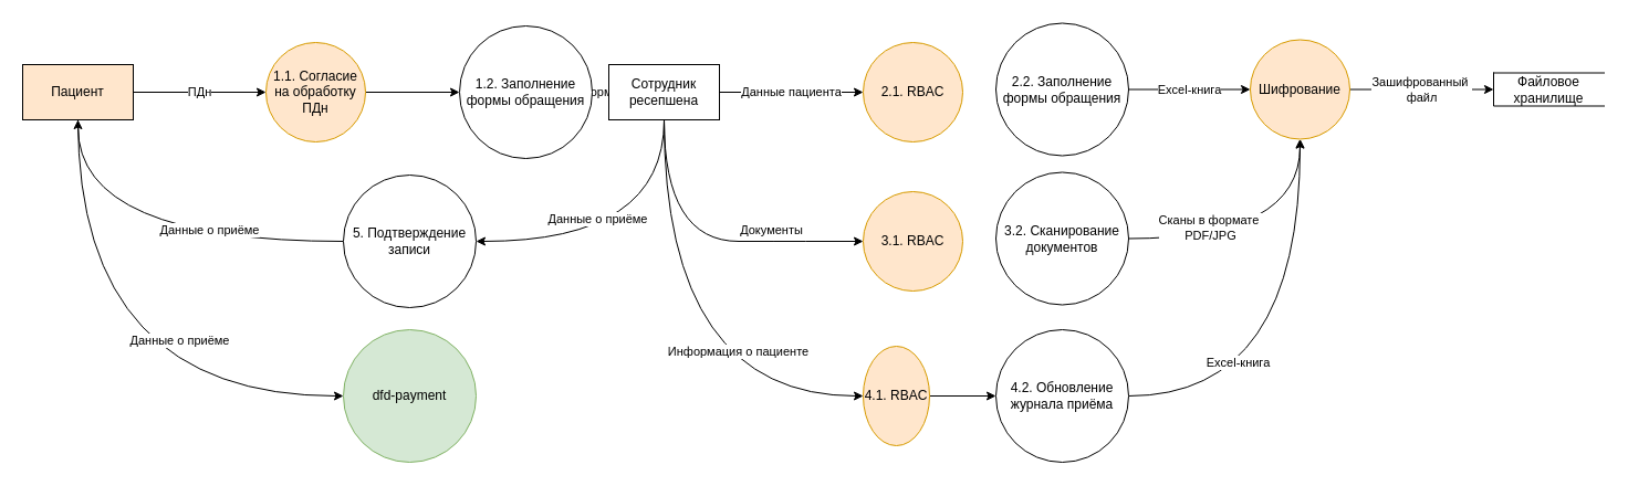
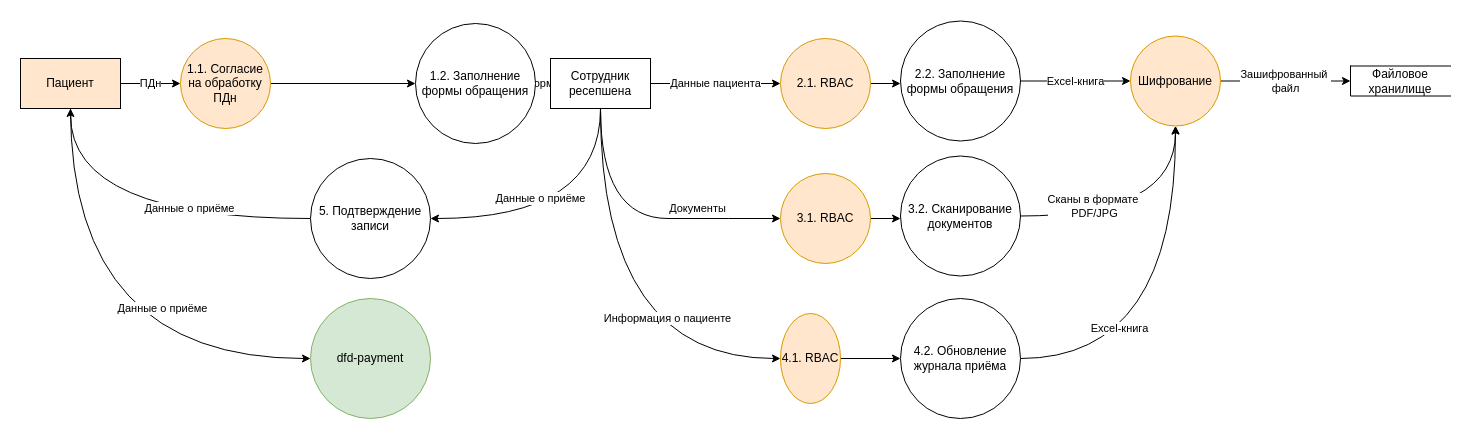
  <mxCell id="0" />
  <mxCell id="1" parent="0" />
  <mxCell id="2" value="ПДн" style="edgeStyle=orthogonalEdgeStyle;rounded=0;orthogonalLoop=1;jettySize=auto;html=1;entryX=0;entryY=0.5;entryDx=0;entryDy=0;" parent="1" source="4" target="23" edge="1"><mxGeometry relative="1" as="geometry" /></mxCell>
  <mxCell id="3" value="Данные о приёме" style="edgeStyle=orthogonalEdgeStyle;rounded=0;orthogonalLoop=1;jettySize=auto;html=1;curved=1;" parent="1" source="4" target="21" edge="1"><mxGeometry x="0.395" y="50" relative="1" as="geometry"><Array as="points"><mxPoint x="70" y="358" /></Array><mxPoint as="offset" /></mxGeometry></mxCell>
  <mxCell id="4" value="Пациент" style="html=1;dashed=0;whiteSpace=wrap;fillColor=#ffe6cc;" parent="1" vertex="1"><mxGeometry x="20" y="58" width="100" height="50" as="geometry" /></mxCell>
  <mxCell id="5" value="Форма" style="edgeStyle=orthogonalEdgeStyle;rounded=0;orthogonalLoop=1;jettySize=auto;html=1;entryX=0;entryY=0.5;entryDx=0;entryDy=0;" parent="1" source="6" target="11" edge="1"><mxGeometry relative="1" as="geometry" /></mxCell>
  <mxCell id="6" value="1.2. Заполнение формы обращения" style="shape=ellipse;html=1;dashed=0;whiteSpace=wrap;perimeter=ellipsePerimeter;" parent="1" vertex="1"><mxGeometry x="415" y="23" width="120" height="120" as="geometry" /></mxCell>
  <mxCell id="7" value="Данные пациента" style="edgeStyle=orthogonalEdgeStyle;rounded=0;orthogonalLoop=1;jettySize=auto;html=1;" parent="1" source="11" target="25" edge="1"><mxGeometry relative="1" as="geometry" /></mxCell>
  <mxCell id="8" value="Документы" style="edgeStyle=orthogonalEdgeStyle;rounded=0;orthogonalLoop=1;jettySize=auto;html=1;curved=1;" parent="1" source="11" target="30" edge="1"><mxGeometry x="0.429" y="10" relative="1" as="geometry"><Array as="points"><mxPoint x="600" y="218" /><mxPoint x="735" y="218" /></Array><mxPoint as="offset" /></mxGeometry></mxCell>
  <mxCell id="9" value="Информация о пациенте" style="edgeStyle=orthogonalEdgeStyle;rounded=0;orthogonalLoop=1;jettySize=auto;html=1;curved=1;" parent="1" source="11" target="32" edge="1"><mxGeometry x="0.476" y="40" relative="1" as="geometry"><Array as="points"><mxPoint x="600" y="358" /><mxPoint x="815" y="358" /></Array><mxPoint as="offset" /></mxGeometry></mxCell>
  <mxCell id="10" value="Данные о приёме" style="edgeStyle=orthogonalEdgeStyle;rounded=0;orthogonalLoop=1;jettySize=auto;html=1;curved=1;" parent="1" source="11" target="20" edge="1"><mxGeometry x="0.214" y="-20" relative="1" as="geometry"><Array as="points"><mxPoint x="600" y="218" /></Array><mxPoint as="offset" /></mxGeometry></mxCell>
  <mxCell id="11" value="Сотрудник ресепшена" style="html=1;dashed=0;whiteSpace=wrap;" parent="1" vertex="1"><mxGeometry x="550" y="58" width="100" height="50" as="geometry" /></mxCell>
  <mxCell id="12" value="Excel-книга" style="edgeStyle=orthogonalEdgeStyle;rounded=0;orthogonalLoop=1;jettySize=auto;html=1;" parent="1" source="13" target="28" edge="1"><mxGeometry relative="1" as="geometry" /></mxCell>
  <mxCell id="13" value="2.2. Заполнение формы обращения" style="shape=ellipse;html=1;dashed=0;whiteSpace=wrap;perimeter=ellipsePerimeter;" parent="1" vertex="1"><mxGeometry x="900" y="20.5" width="120" height="120" as="geometry" /></mxCell>
  <mxCell id="14" value="Файловое хранилище" style="html=1;dashed=0;whiteSpace=wrap;shape=partialRectangle;right=0;" parent="1" vertex="1"><mxGeometry x="1350" y="65.5" width="100" height="30" as="geometry" /></mxCell>
  <mxCell id="15" value="Сканы в формате&amp;nbsp;&lt;div&gt;PDF/JPG&lt;/div&gt;" style="edgeStyle=orthogonalEdgeStyle;rounded=0;orthogonalLoop=1;jettySize=auto;html=1;curved=1;" parent="1" source="16" target="28" edge="1"><mxGeometry x="-0.394" y="10" relative="1" as="geometry"><mxPoint as="offset" /></mxGeometry></mxCell>
  <mxCell id="16" value="3.2. Сканирование документов" style="shape=ellipse;html=1;dashed=0;whiteSpace=wrap;perimeter=ellipsePerimeter;" parent="1" vertex="1"><mxGeometry x="900" y="155.5" width="120" height="120" as="geometry" /></mxCell>
  <mxCell id="17" value="Excel-книга" style="edgeStyle=orthogonalEdgeStyle;rounded=0;orthogonalLoop=1;jettySize=auto;html=1;curved=1;" parent="1" source="18" target="28" edge="1"><mxGeometry x="-0.489" y="30" relative="1" as="geometry"><mxPoint as="offset" /></mxGeometry></mxCell>
  <mxCell id="18" value="4.2. Обновление журнала приёма" style="shape=ellipse;html=1;dashed=0;whiteSpace=wrap;perimeter=ellipsePerimeter;" parent="1" vertex="1"><mxGeometry x="900" y="298" width="120" height="120" as="geometry" /></mxCell>
  <mxCell id="19" value="Данные о приёме" style="edgeStyle=orthogonalEdgeStyle;rounded=0;orthogonalLoop=1;jettySize=auto;html=1;entryX=0.5;entryY=1;entryDx=0;entryDy=0;curved=1;" parent="1" source="20" target="4" edge="1"><mxGeometry x="-0.31" y="-10" relative="1" as="geometry"><mxPoint as="offset" /></mxGeometry></mxCell>
  <mxCell id="20" value="5. Подтверждение записи" style="shape=ellipse;html=1;dashed=0;whiteSpace=wrap;perimeter=ellipsePerimeter;" parent="1" vertex="1"><mxGeometry x="310" y="158" width="120" height="120" as="geometry" /></mxCell>
  <mxCell id="21" value="dfd-payment" style="shape=ellipse;html=1;dashed=0;whiteSpace=wrap;perimeter=ellipsePerimeter;fillColor=#d5e8d4;strokeColor=#82b366;" parent="1" vertex="1"><mxGeometry x="310" y="298" width="120" height="120" as="geometry" /></mxCell>
  <mxCell id="22" style="edgeStyle=orthogonalEdgeStyle;rounded=0;orthogonalLoop=1;jettySize=auto;html=1;entryX=0;entryY=0.5;entryDx=0;entryDy=0;" edge="1" parent="1" source="23" target="6"><mxGeometry relative="1" as="geometry" /></mxCell>
- <mxCell id="23" value="1.1. Согласие на обработку ПДн" style="ellipse;whiteSpace=wrap;html=1;aspect=fixed;fillColor=#ffe6cc;strokeColor=#d79b00;" vertex="1" parent="1"><mxGeometry x="240" y="38" width="90" height="90" as="geometry" /></mxCell>
+ <mxCell id="23" value="1.1. Согласие на обработку ПДн" style="ellipse;whiteSpace=wrap;html=1;aspect=fixed;fillColor=#ffe6cc;strokeColor=#d79b00;" vertex="1" parent="1"><mxGeometry x="180" y="38" width="90" height="90" as="geometry" /></mxCell>
+ <mxCell id="24" value="" style="edgeStyle=orthogonalEdgeStyle;rounded=0;orthogonalLoop=1;jettySize=auto;html=1;" edge="1" parent="1" source="25" target="13"><mxGeometry relative="1" as="geometry"><Array as="points"><mxPoint x="940" y="88" /><mxPoint x="940" y="88" /></Array></mxGeometry></mxCell>
  <mxCell id="25" value="2.1. RBAC" style="ellipse;whiteSpace=wrap;html=1;aspect=fixed;fillColor=#ffe6cc;strokeColor=#d79b00;" vertex="1" parent="1"><mxGeometry x="780" y="38" width="90" height="90" as="geometry" /></mxCell>
  <mxCell id="26" style="edgeStyle=orthogonalEdgeStyle;rounded=0;orthogonalLoop=1;jettySize=auto;html=1;entryX=0;entryY=0.5;entryDx=0;entryDy=0;" edge="1" parent="1" source="28" target="14"><mxGeometry relative="1" as="geometry" /></mxCell>
  <mxCell id="27" value="Зашифрованный&amp;nbsp;&lt;div&gt;файл&lt;/div&gt;" style="edgeLabel;html=1;align=center;verticalAlign=middle;resizable=0;points=[];" vertex="1" connectable="0" parent="26"><mxGeometry x="-0.28" y="-1" relative="1" as="geometry"><mxPoint x="17" y="-1" as="offset" /></mxGeometry></mxCell>
  <mxCell id="28" value="Шифрование" style="ellipse;whiteSpace=wrap;html=1;aspect=fixed;fillColor=#ffe6cc;strokeColor=#d79b00;" vertex="1" parent="1"><mxGeometry x="1130" y="35.5" width="90" height="90" as="geometry" /></mxCell>
+ <mxCell id="29" style="edgeStyle=orthogonalEdgeStyle;rounded=0;orthogonalLoop=1;jettySize=auto;html=1;" edge="1" parent="1" source="30" target="16"><mxGeometry relative="1" as="geometry"><Array as="points"><mxPoint x="920" y="218" /><mxPoint x="920" y="218" /></Array></mxGeometry></mxCell>
  <mxCell id="30" value="3.1. RBAC" style="ellipse;whiteSpace=wrap;html=1;aspect=fixed;fillColor=#ffe6cc;strokeColor=#d79b00;" vertex="1" parent="1"><mxGeometry x="780" y="173" width="90" height="90" as="geometry" /></mxCell>
  <mxCell id="31" style="edgeStyle=orthogonalEdgeStyle;rounded=0;orthogonalLoop=1;jettySize=auto;html=1;" edge="1" parent="1" source="32" target="18"><mxGeometry relative="1" as="geometry" /></mxCell>
  <mxCell id="32" value="4.1. RBAC" style="ellipse;whiteSpace=wrap;html=1;aspect=fixed;fillColor=#ffe6cc;strokeColor=#d79b00;" vertex="1" parent="1"><mxGeometry x="780" y="313" width="60" height="90" as="geometry" /></mxCell>
